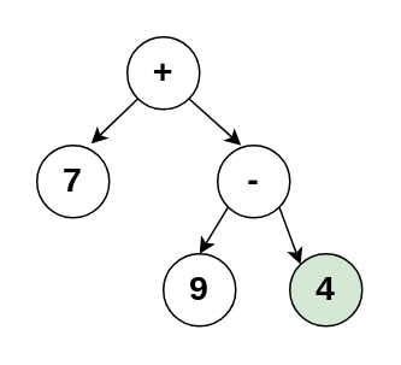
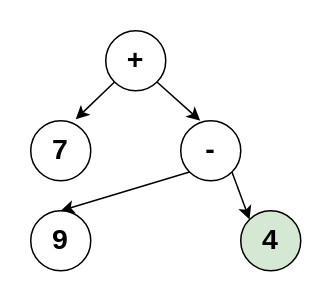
  <mxCell id="0" />
  <mxCell id="1" parent="0" />
  <mxCell id="2" value="&lt;font style=&quot;font-size: 19px;&quot;&gt;&lt;b&gt;+&lt;/b&gt;&lt;/font&gt;" style="ellipse;whiteSpace=wrap;html=1;aspect=fixed;" vertex="1" parent="1"><mxGeometry x="70" y="20" width="40" height="40" as="geometry" /></mxCell>
  <mxCell id="3" value="&lt;font style=&quot;font-size: 19px;&quot;&gt;&lt;b&gt;7&lt;/b&gt;&lt;/font&gt;" style="ellipse;whiteSpace=wrap;html=1;aspect=fixed;" vertex="1" parent="1"><mxGeometry x="20" y="80" width="40" height="40" as="geometry" /></mxCell>
  <mxCell id="4" style="rounded=0;orthogonalLoop=1;jettySize=auto;html=1;exitX=0;exitY=1;exitDx=0;exitDy=0;entryX=0.5;entryY=0;entryDx=0;entryDy=0;" edge="1" parent="1" source="6" target="7"><mxGeometry relative="1" as="geometry" /></mxCell>
  <mxCell id="5" style="rounded=0;orthogonalLoop=1;jettySize=auto;html=1;exitX=1;exitY=1;exitDx=0;exitDy=0;entryX=0;entryY=0;entryDx=0;entryDy=0;" edge="1" parent="1" source="6" target="8"><mxGeometry relative="1" as="geometry" /></mxCell>
  <mxCell id="6" value="&lt;font style=&quot;font-size: 19px;&quot;&gt;&lt;b&gt;-&lt;/b&gt;&lt;/font&gt;" style="ellipse;whiteSpace=wrap;html=1;aspect=fixed;" vertex="1" parent="1"><mxGeometry x="120" y="80" width="40" height="40" as="geometry" /></mxCell>
- <mxCell id="7" value="&lt;font style=&quot;font-size: 19px;&quot;&gt;&lt;b&gt;9&lt;/b&gt;&lt;/font&gt;" style="ellipse;whiteSpace=wrap;html=1;aspect=fixed;" vertex="1" parent="1"><mxGeometry x="90" y="140" width="40" height="40" as="geometry" /></mxCell>
+ <mxCell id="7" value="&lt;font style=&quot;font-size: 19px;&quot;&gt;&lt;b&gt;9&lt;/b&gt;&lt;/font&gt;" style="ellipse;whiteSpace=wrap;html=1;aspect=fixed;" vertex="1" parent="1"><mxGeometry x="20" y="140" width="40" height="40" as="geometry" /></mxCell>
  <mxCell id="8" value="&lt;font style=&quot;font-size: 19px;&quot;&gt;&lt;b&gt;4&lt;/b&gt;&lt;/font&gt;" style="ellipse;whiteSpace=wrap;html=1;aspect=fixed;fillColor=#d5e8d4;" vertex="1" parent="1"><mxGeometry x="160" y="140" width="40" height="40" as="geometry" /></mxCell>
  <mxCell id="9" style="rounded=0;orthogonalLoop=1;jettySize=auto;html=1;exitX=0;exitY=1;exitDx=0;exitDy=0;entryX=0.75;entryY=-0.025;entryDx=0;entryDy=0;entryPerimeter=0;" edge="1" parent="1" source="2" target="3"><mxGeometry relative="1" as="geometry" /></mxCell>
  <mxCell id="10" style="rounded=0;orthogonalLoop=1;jettySize=auto;html=1;exitX=1;exitY=1;exitDx=0;exitDy=0;entryX=0.325;entryY=0;entryDx=0;entryDy=0;entryPerimeter=0;" edge="1" parent="1" source="2" target="6"><mxGeometry relative="1" as="geometry" /></mxCell>
